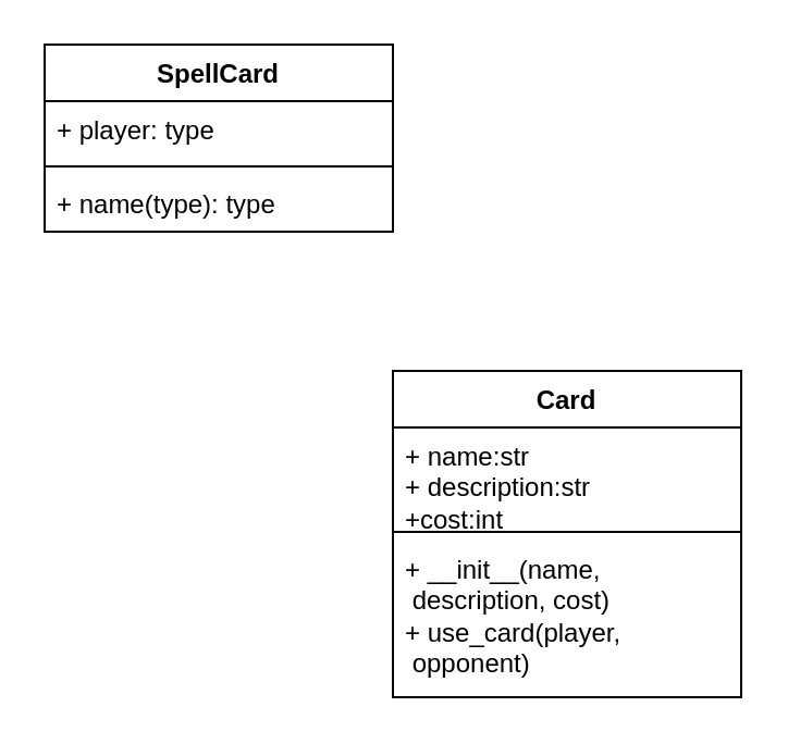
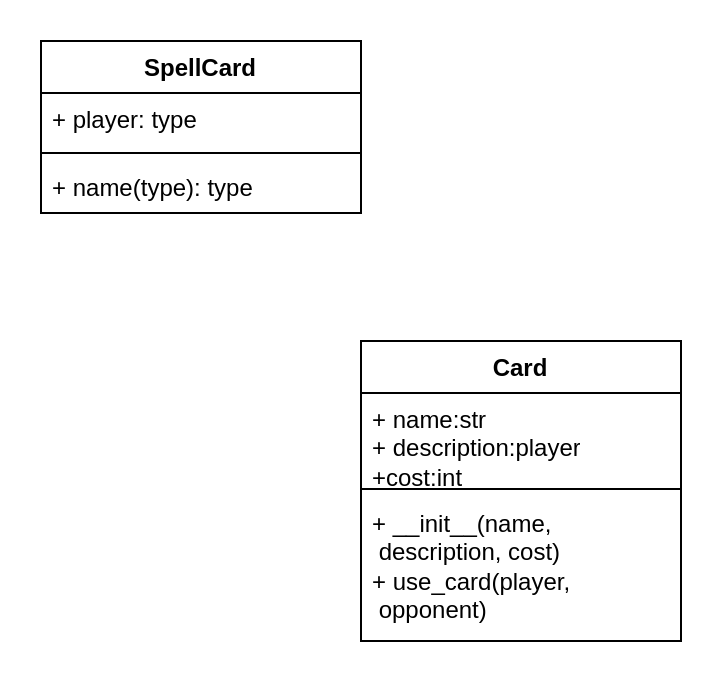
  <mxCell id="0" />
  <mxCell id="1" parent="0" />
  <mxCell id="2" value="Card" style="swimlane;fontStyle=1;align=center;verticalAlign=top;childLayout=stackLayout;horizontal=1;startSize=26;horizontalStack=0;resizeParent=1;resizeParentMax=0;resizeLast=0;collapsible=1;marginBottom=0;whiteSpace=wrap;html=1;" vertex="1" parent="1"><mxGeometry x="180" y="170" width="160" height="150" as="geometry" /></mxCell>
- <mxCell id="3" value="+ name:str&lt;div&gt;+ description:str&lt;/div&gt;&lt;div&gt;+cost:int&lt;/div&gt;" style="text;strokeColor=none;fillColor=none;align=left;verticalAlign=top;spacingLeft=4;spacingRight=4;overflow=hidden;rotatable=0;points=[[0,0.5],[1,0.5]];portConstraint=eastwest;whiteSpace=wrap;html=1;" vertex="1" parent="2"><mxGeometry y="26" width="160" height="44" as="geometry" /></mxCell>
+ <mxCell id="3" value="+ name:str&lt;div&gt;+ description:player&lt;/div&gt;&lt;div&gt;+cost:int&lt;/div&gt;" style="text;strokeColor=none;fillColor=none;align=left;verticalAlign=top;spacingLeft=4;spacingRight=4;overflow=hidden;rotatable=0;points=[[0,0.5],[1,0.5]];portConstraint=eastwest;whiteSpace=wrap;html=1;" vertex="1" parent="2"><mxGeometry y="26" width="160" height="44" as="geometry" /></mxCell>
  <mxCell id="4" value="" style="line;strokeWidth=1;fillColor=none;align=left;verticalAlign=middle;spacingTop=-1;spacingLeft=3;spacingRight=3;rotatable=0;labelPosition=right;points=[];portConstraint=eastwest;strokeColor=inherit;" vertex="1" parent="2"><mxGeometry y="70" width="160" height="8" as="geometry" /></mxCell>
  <mxCell id="5" value="&lt;span class=&quot;hljs-operator&quot;&gt;+&lt;/span&gt; __init__(name,&amp;nbsp;&lt;br&gt;&amp;nbsp;description, cost)&lt;br&gt;&lt;span class=&quot;hljs-operator&quot;&gt;+&lt;/span&gt; use_card(player,&amp;nbsp;&lt;br&gt;&amp;nbsp;opponent)" style="text;strokeColor=none;fillColor=none;align=left;verticalAlign=top;spacingLeft=4;spacingRight=4;overflow=hidden;rotatable=0;points=[[0,0.5],[1,0.5]];portConstraint=eastwest;whiteSpace=wrap;html=1;" vertex="1" parent="2"><mxGeometry y="78" width="160" height="72" as="geometry" /></mxCell>
  <mxCell id="6" value="SpellCard" style="swimlane;fontStyle=1;align=center;verticalAlign=top;childLayout=stackLayout;horizontal=1;startSize=26;horizontalStack=0;resizeParent=1;resizeParentMax=0;resizeLast=0;collapsible=1;marginBottom=0;whiteSpace=wrap;html=1;" vertex="1" parent="1"><mxGeometry x="20" y="20" width="160" height="86" as="geometry" /></mxCell>
  <mxCell id="7" value="+ player: type" style="text;strokeColor=none;fillColor=none;align=left;verticalAlign=top;spacingLeft=4;spacingRight=4;overflow=hidden;rotatable=0;points=[[0,0.5],[1,0.5]];portConstraint=eastwest;whiteSpace=wrap;html=1;" vertex="1" parent="6"><mxGeometry y="26" width="160" height="26" as="geometry" /></mxCell>
  <mxCell id="8" value="" style="line;strokeWidth=1;fillColor=none;align=left;verticalAlign=middle;spacingTop=-1;spacingLeft=3;spacingRight=3;rotatable=0;labelPosition=right;points=[];portConstraint=eastwest;strokeColor=inherit;" vertex="1" parent="6"><mxGeometry y="52" width="160" height="8" as="geometry" /></mxCell>
  <mxCell id="9" value="+ name(type): type" style="text;strokeColor=none;fillColor=none;align=left;verticalAlign=top;spacingLeft=4;spacingRight=4;overflow=hidden;rotatable=0;points=[[0,0.5],[1,0.5]];portConstraint=eastwest;whiteSpace=wrap;html=1;" vertex="1" parent="6"><mxGeometry y="60" width="160" height="26" as="geometry" /></mxCell>
